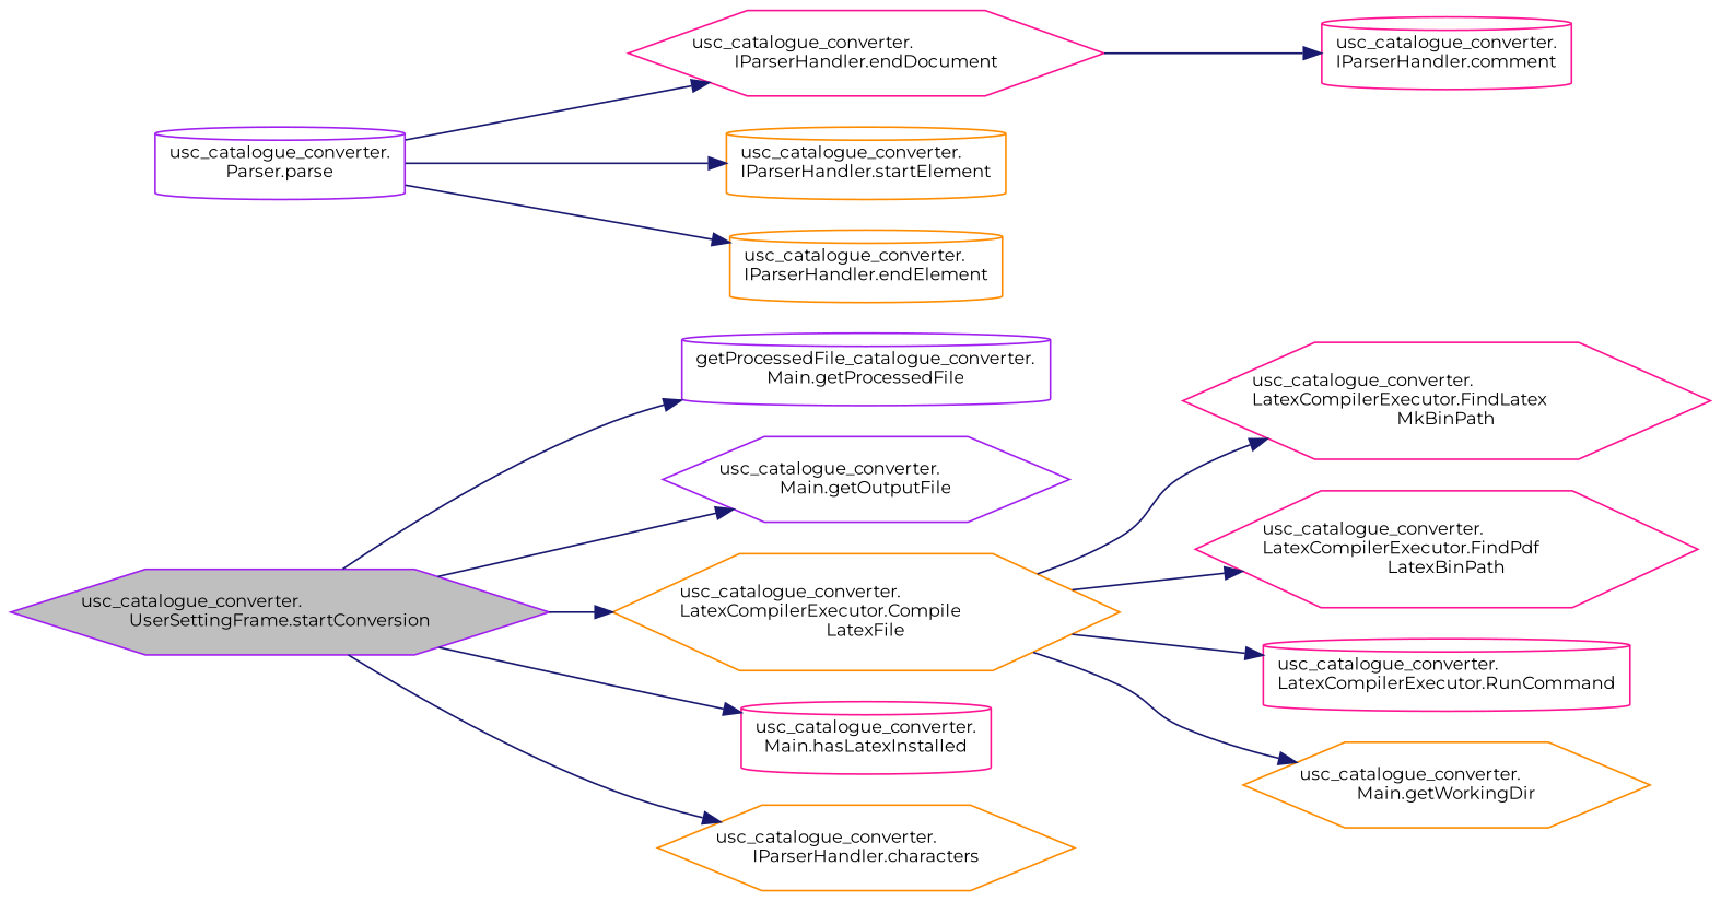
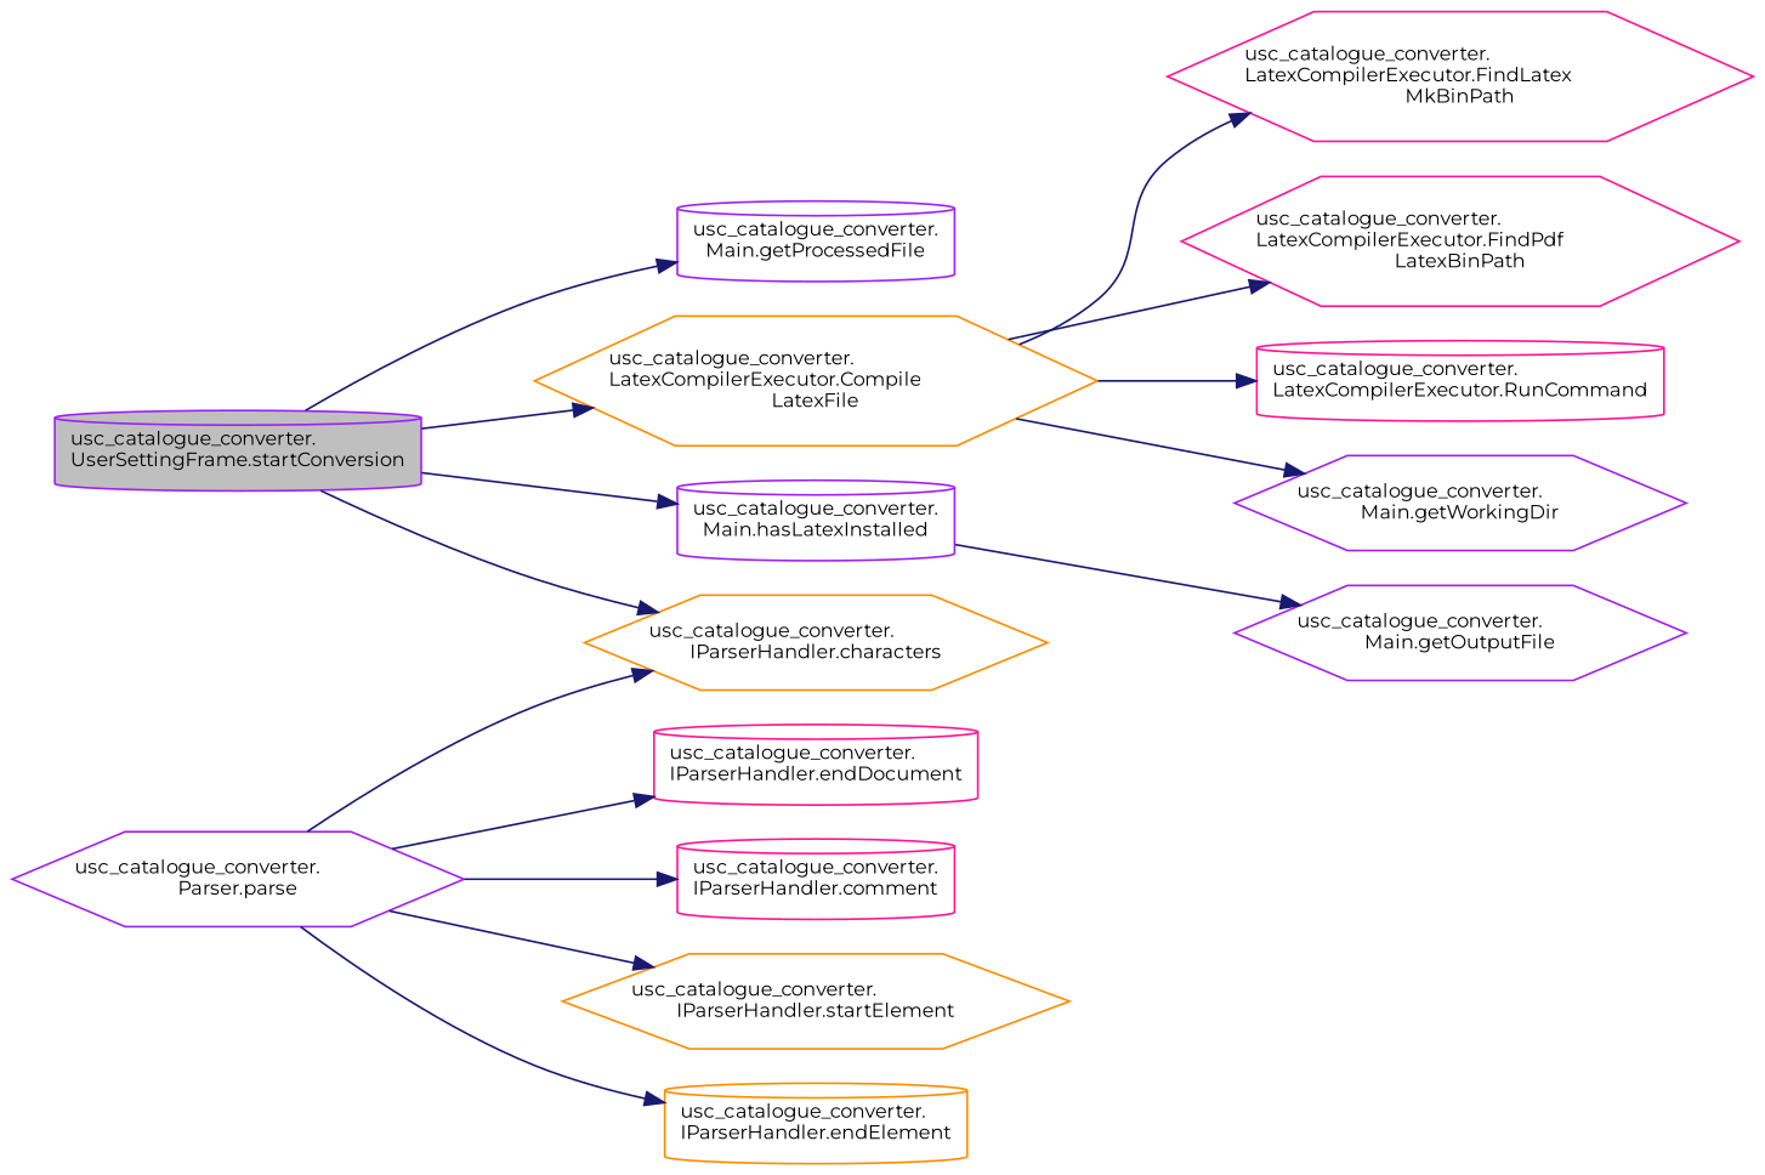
  digraph {
    fontname=Montserrat
    rankdir=LR
    node [color=deeppink fillcolor=white fontname=Montserrat fontsize=10 shape=hexagon style=filled]
    edge [color=midnightblue fontname=Montserrat fontsize=10 labelfontname=Helvetica labelfontsize=10 style=solid]
-   n1 [color=purple fillcolor=grey75 fontcolor=black height=0.2 label="usc_catalogue_converter.\lUserSettingFrame.startConversion" width=0.4]
-   n2 [color=purple height=0.2 label="getProcessedFile_catalogue_converter.\lMain.getProcessedFile" shape=cylinder width=0.4]
+   n1 [color=purple fillcolor=grey75 fontcolor=black height=0.2 label="usc_catalogue_converter.\lUserSettingFrame.startConversion" shape=cylinder width=0.4]
+   n2 [color=purple height=0.2 label="usc_catalogue_converter.\lMain.getProcessedFile" shape=cylinder width=0.4]
    n3 [color=purple height=0.2 label="usc_catalogue_converter.\lMain.getOutputFile" width=0.4]
    n4 [color=darkorange height=0.2 label="usc_catalogue_converter.\lLatexCompilerExecutor.Compile\lLatexFile" width=0.4]
-   n5 [height=0.2 label="usc_catalogue_converter.\lMain.hasLatexInstalled" shape=cylinder width=0.4]
+   n5 [color=purple height=0.2 label="usc_catalogue_converter.\lMain.hasLatexInstalled" shape=cylinder width=0.4]
    n6 [color=darkorange height=0.2 label="usc_catalogue_converter.\lIParserHandler.characters" width=0.4]
-   n7 [color=purple height=0.2 label="usc_catalogue_converter.\lParser.parse" shape=cylinder width=0.4]
-   n8 [height=0.2 label="usc_catalogue_converter.\lIParserHandler.endDocument" width=0.4]
+   n7 [color=purple height=0.2 label="usc_catalogue_converter.\lParser.parse" width=0.4]
+   n8 [height=0.2 label="usc_catalogue_converter.\lIParserHandler.endDocument" shape=cylinder width=0.4]
    n9 [height=0.2 label="usc_catalogue_converter.\lIParserHandler.comment" shape=cylinder width=0.4]
-   n10 [color=darkorange height=0.2 label="usc_catalogue_converter.\lIParserHandler.startElement" shape=cylinder width=0.4]
+   n10 [color=darkorange height=0.2 label="usc_catalogue_converter.\lIParserHandler.startElement" width=0.4]
    n11 [color=darkorange height=0.2 label="usc_catalogue_converter.\lIParserHandler.endElement" shape=cylinder width=0.4]
    n12 [height=0.2 label="usc_catalogue_converter.\lLatexCompilerExecutor.FindLatex\lMkBinPath" width=0.4]
    n13 [height=0.2 label="usc_catalogue_converter.\lLatexCompilerExecutor.FindPdf\lLatexBinPath" width=0.4]
    n14 [height=0.2 label="usc_catalogue_converter.\lLatexCompilerExecutor.RunCommand" shape=cylinder width=0.4]
-   n15 [color=darkorange height=0.2 label="usc_catalogue_converter.\lMain.getWorkingDir" width=0.4]
+   n15 [color=purple height=0.2 label="usc_catalogue_converter.\lMain.getWorkingDir" width=0.4]
    n1 -> n2
-   n1 -> n3
+   n5 -> n3
    n1 -> n4
    n1 -> n5
    n1 -> n6
    n4 -> n12
    n4 -> n13
    n4 -> n14
    n4 -> n15
+   n7 -> n6
    n7 -> n8
-   n8 -> n9
+   n7 -> n9
    n7 -> n10
    n7 -> n11
  }
